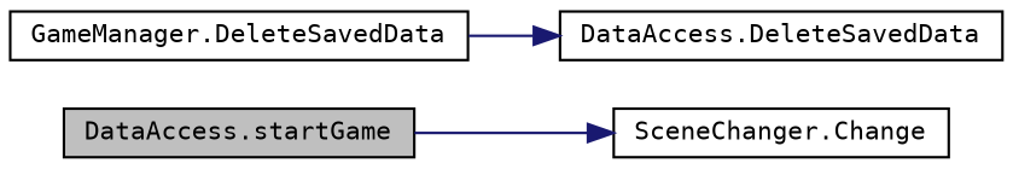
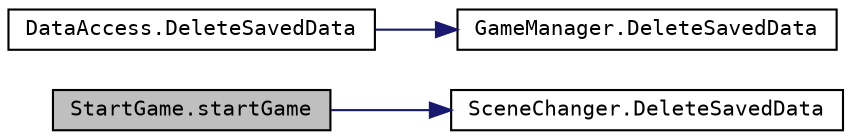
  digraph {
    fontname="DejaVu Sans Mono"
    rankdir=LR
    node [color=black fillcolor=white fontname="DejaVu Sans Mono" fontsize=10 shape=record style=filled]
    edge [color=midnightblue fontname="DejaVu Sans Mono" fontsize=10 labelfontname=Helvetica labelfontsize=10 style=solid]
-   n1 [fillcolor=grey75 fontcolor=black height=0.2 label="DataAccess.startGame" width=0.4]
-   n2 [height=0.2 label="SceneChanger.Change" width=0.4]
+   n1 [fillcolor=grey75 fontcolor=black height=0.2 label="StartGame.startGame" width=0.4]
+   n2 [height=0.2 label="SceneChanger.DeleteSavedData" width=0.4]
    n3 [height=0.2 label="GameManager.DeleteSavedData" width=0.4]
    n4 [height=0.2 label="DataAccess.DeleteSavedData" width=0.4]
    n1 -> n2
-   n3 -> n4
+   n4 -> n3
  }
